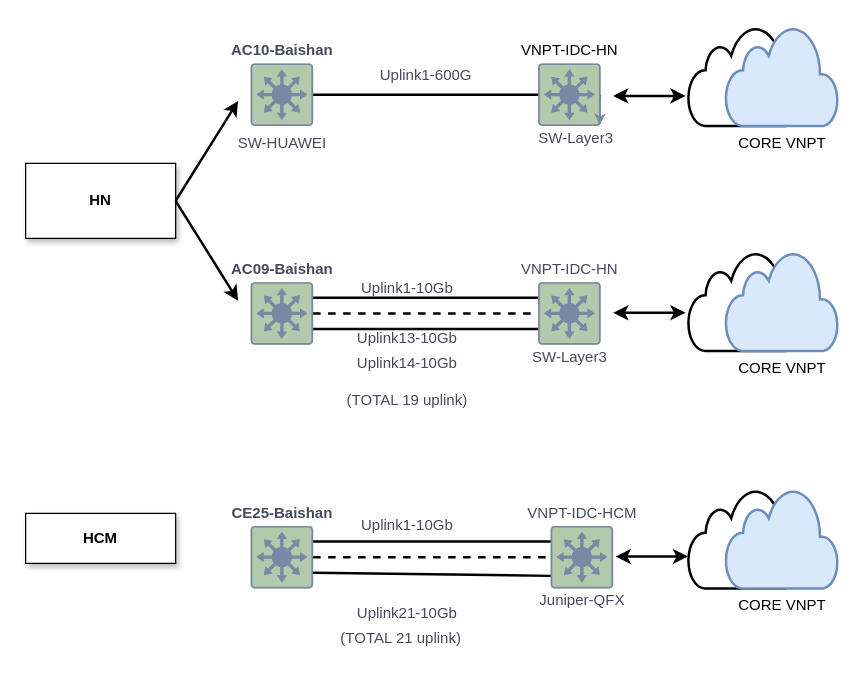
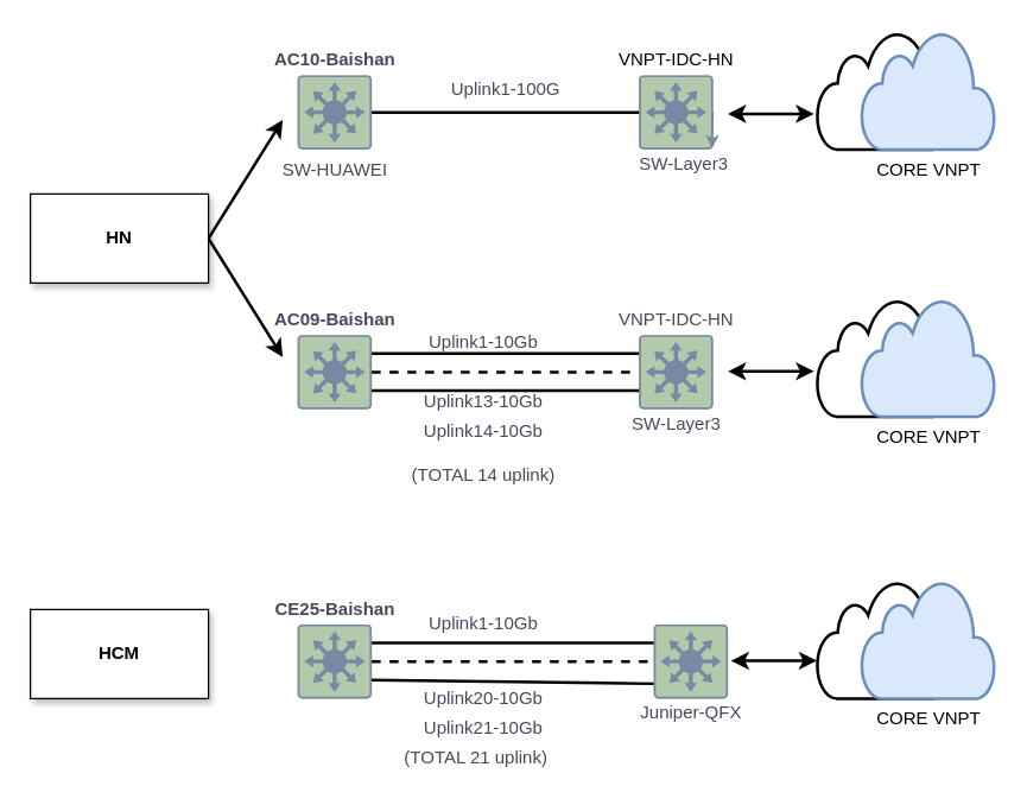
  <mxCell id="0" />
  <mxCell id="1" parent="0" />
  <mxCell id="2" value="" style="sketch=0;points=[[0.015,0.015,0],[0.985,0.015,0],[0.985,0.985,0],[0.015,0.985,0],[0.25,0,0],[0.5,0,0],[0.75,0,0],[1,0.25,0],[1,0.5,0],[1,0.75,0],[0.75,1,0],[0.5,1,0],[0.25,1,0],[0,0.75,0],[0,0.5,0],[0,0.25,0]];verticalLabelPosition=bottom;html=1;verticalAlign=top;aspect=fixed;align=center;pointerEvents=1;shape=mxgraph.cisco19.rect;prIcon=l3_switch;fillColor=#B2C9AB;strokeColor=#788AA3;fontColor=#46495D;" vertex="1" parent="1"><mxGeometry x="200" y="225" width="50" height="50" as="geometry" /></mxCell>
  <mxCell id="3" value="SW-HUAWEI" style="sketch=0;points=[[0.015,0.015,0],[0.985,0.015,0],[0.985,0.985,0],[0.015,0.985,0],[0.25,0,0],[0.5,0,0],[0.75,0,0],[1,0.25,0],[1,0.5,0],[1,0.75,0],[0.75,1,0],[0.5,1,0],[0.25,1,0],[0,0.75,0],[0,0.5,0],[0,0.25,0]];verticalLabelPosition=bottom;html=1;verticalAlign=top;aspect=fixed;align=center;pointerEvents=1;shape=mxgraph.cisco19.rect;prIcon=l3_switch;fillColor=#B2C9AB;strokeColor=#788AA3;fontColor=#46495D;" vertex="1" parent="1"><mxGeometry x="200" y="50" width="50" height="50" as="geometry" /></mxCell>
  <mxCell id="4" value="" style="sketch=0;points=[[0.015,0.015,0],[0.985,0.015,0],[0.985,0.985,0],[0.015,0.985,0],[0.25,0,0],[0.5,0,0],[0.75,0,0],[1,0.25,0],[1,0.5,0],[1,0.75,0],[0.75,1,0],[0.5,1,0],[0.25,1,0],[0,0.75,0],[0,0.5,0],[0,0.25,0]];verticalLabelPosition=bottom;html=1;verticalAlign=top;aspect=fixed;align=center;pointerEvents=1;shape=mxgraph.cisco19.rect;prIcon=l3_switch;fillColor=#B2C9AB;strokeColor=#788AA3;fontColor=#46495D;" vertex="1" parent="1"><mxGeometry x="430" y="50" width="50" height="50" as="geometry" /></mxCell>
  <mxCell id="5" style="edgeStyle=orthogonalEdgeStyle;rounded=0;orthogonalLoop=1;jettySize=auto;html=1;exitX=1;exitY=0.5;exitDx=0;exitDy=0;exitPerimeter=0;strokeColor=#788AA3;fontColor=#46495D;" edge="1" parent="1" source="6"><mxGeometry relative="1" as="geometry"><mxPoint x="480" y="250" as="targetPoint" /></mxGeometry></mxCell>
  <mxCell id="6" value="" style="sketch=0;points=[[0.015,0.015,0],[0.985,0.015,0],[0.985,0.985,0],[0.015,0.985,0],[0.25,0,0],[0.5,0,0],[0.75,0,0],[1,0.25,0],[1,0.5,0],[1,0.75,0],[0.75,1,0],[0.5,1,0],[0.25,1,0],[0,0.75,0],[0,0.5,0],[0,0.25,0]];verticalLabelPosition=bottom;html=1;verticalAlign=top;aspect=fixed;align=center;pointerEvents=1;shape=mxgraph.cisco19.rect;prIcon=l3_switch;fillColor=#B2C9AB;strokeColor=#788AA3;fontColor=#46495D;" vertex="1" parent="1"><mxGeometry x="430" y="225" width="50" height="50" as="geometry" /></mxCell>
  <mxCell id="7" value="" style="sketch=0;points=[[0.015,0.015,0],[0.985,0.015,0],[0.985,0.985,0],[0.015,0.985,0],[0.25,0,0],[0.5,0,0],[0.75,0,0],[1,0.25,0],[1,0.5,0],[1,0.75,0],[0.75,1,0],[0.5,1,0],[0.25,1,0],[0,0.75,0],[0,0.5,0],[0,0.25,0]];verticalLabelPosition=bottom;html=1;verticalAlign=top;aspect=fixed;align=center;pointerEvents=1;shape=mxgraph.cisco19.rect;prIcon=l3_switch;fillColor=#B2C9AB;strokeColor=#788AA3;fontColor=#46495D;" vertex="1" parent="1"><mxGeometry x="200" y="420" width="50" height="50" as="geometry" /></mxCell>
  <mxCell id="8" value="" style="sketch=0;points=[[0.015,0.015,0],[0.985,0.015,0],[0.985,0.985,0],[0.015,0.985,0],[0.25,0,0],[0.5,0,0],[0.75,0,0],[1,0.25,0],[1,0.5,0],[1,0.75,0],[0.75,1,0],[0.5,1,0],[0.25,1,0],[0,0.75,0],[0,0.5,0],[0,0.25,0]];verticalLabelPosition=bottom;html=1;verticalAlign=top;aspect=fixed;align=center;pointerEvents=1;shape=mxgraph.cisco19.rect;prIcon=l3_switch;fillColor=#B2C9AB;strokeColor=#788AA3;fontColor=#46495D;" vertex="1" parent="1"><mxGeometry x="440" y="420" width="50" height="50" as="geometry" /></mxCell>
  <mxCell id="9" style="edgeStyle=orthogonalEdgeStyle;rounded=0;orthogonalLoop=1;jettySize=auto;html=1;exitX=1;exitY=0.5;exitDx=0;exitDy=0;exitPerimeter=0;entryX=0.985;entryY=0.985;entryDx=0;entryDy=0;entryPerimeter=0;strokeColor=#788AA3;fontColor=#46495D;" edge="1" parent="1" source="4" target="4"><mxGeometry relative="1" as="geometry" /></mxCell>
  <mxCell id="10" value="" style="html=1;rounded=1;sketch=0;fontColor=#46495D;strokeColor=default;fillColor=#B2C9AB;exitX=1;exitY=0.5;exitDx=0;exitDy=0;exitPerimeter=0;entryX=0;entryY=0.5;entryDx=0;entryDy=0;entryPerimeter=0;strokeWidth=2;endArrow=none;endFill=0;" edge="1" parent="1" source="3" target="4"><mxGeometry width="100" relative="1" as="geometry"><mxPoint x="370" y="370" as="sourcePoint" /><mxPoint x="470" y="370" as="targetPoint" /></mxGeometry></mxCell>
  <mxCell id="11" value="&lt;b&gt;AC10-Baishan&lt;/b&gt;" style="text;html=1;resizable=0;autosize=1;align=center;verticalAlign=middle;points=[];fillColor=none;strokeColor=none;rounded=0;sketch=0;fontColor=#46495D;" vertex="1" parent="1"><mxGeometry x="175" y="30" width="100" height="20" as="geometry" /></mxCell>
  <mxCell id="12" value="VNPT-IDC-HN" style="text;html=1;resizable=0;autosize=1;align=center;verticalAlign=middle;points=[];rounded=0;sketch=0;" vertex="1" parent="1"><mxGeometry x="410" y="30" width="90" height="20" as="geometry" /></mxCell>
- <mxCell id="13" value="Uplink1-600G" style="text;html=1;align=center;verticalAlign=middle;resizable=0;points=[];autosize=1;strokeColor=none;fillColor=none;fontColor=#46495D;" vertex="1" parent="1"><mxGeometry x="295" y="50" width="90" height="20" as="geometry" /></mxCell>
+ <mxCell id="13" value="Uplink1-100G" style="text;html=1;align=center;verticalAlign=middle;resizable=0;points=[];autosize=1;strokeColor=none;fillColor=none;fontColor=#46495D;" vertex="1" parent="1"><mxGeometry x="295" y="50" width="90" height="20" as="geometry" /></mxCell>
  <mxCell id="14" value="&lt;b&gt;AC09-Baishan&lt;/b&gt;" style="text;html=1;resizable=0;autosize=1;align=center;verticalAlign=middle;points=[];fillColor=none;strokeColor=none;rounded=0;sketch=0;fontColor=#46495D;" vertex="1" parent="1"><mxGeometry x="175" y="205" width="100" height="20" as="geometry" /></mxCell>
  <mxCell id="15" value="VNPT-IDC-HN" style="text;html=1;align=center;verticalAlign=middle;resizable=0;points=[];autosize=1;strokeColor=none;fillColor=none;fontColor=#46495D;" vertex="1" parent="1"><mxGeometry x="410" y="205" width="90" height="20" as="geometry" /></mxCell>
  <mxCell id="16" value="" style="html=1;rounded=1;sketch=0;fontColor=#46495D;strokeColor=default;fillColor=#B2C9AB;exitX=1;exitY=0.25;exitDx=0;exitDy=0;exitPerimeter=0;entryX=0;entryY=0.25;entryDx=0;entryDy=0;entryPerimeter=0;strokeWidth=2;endArrow=none;endFill=0;" edge="1" parent="1" source="2" target="6"><mxGeometry width="100" relative="1" as="geometry"><mxPoint x="260" y="90" as="sourcePoint" /><mxPoint x="440" y="90" as="targetPoint" /><Array as="points" /></mxGeometry></mxCell>
  <mxCell id="17" value="" style="html=1;rounded=1;sketch=0;fontColor=#46495D;strokeColor=default;fillColor=#B2C9AB;exitX=1;exitY=0.5;exitDx=0;exitDy=0;exitPerimeter=0;entryX=0;entryY=0.5;entryDx=0;entryDy=0;entryPerimeter=0;strokeWidth=2;endArrow=none;endFill=0;dashed=1;" edge="1" parent="1" source="2" target="6"><mxGeometry width="100" relative="1" as="geometry"><mxPoint x="260" y="247.5" as="sourcePoint" /><mxPoint x="440" y="247.5" as="targetPoint" /><Array as="points" /></mxGeometry></mxCell>
  <mxCell id="18" value="" style="html=1;rounded=1;sketch=0;fontColor=#46495D;strokeColor=default;fillColor=#B2C9AB;exitX=1;exitY=0.75;exitDx=0;exitDy=0;exitPerimeter=0;entryX=0;entryY=0.75;entryDx=0;entryDy=0;entryPerimeter=0;strokeWidth=2;endArrow=none;endFill=0;" edge="1" parent="1" source="2" target="6"><mxGeometry width="100" relative="1" as="geometry"><mxPoint x="260" y="247.5" as="sourcePoint" /><mxPoint x="440" y="247.5" as="targetPoint" /><Array as="points" /></mxGeometry></mxCell>
  <mxCell id="19" value="" style="html=1;rounded=1;sketch=0;fontColor=#46495D;strokeColor=default;fillColor=#B2C9AB;exitX=1;exitY=0.25;exitDx=0;exitDy=0;exitPerimeter=0;entryX=0;entryY=0.25;entryDx=0;entryDy=0;entryPerimeter=0;strokeWidth=2;endArrow=none;endFill=0;" edge="1" parent="1" source="7" target="8"><mxGeometry width="100" relative="1" as="geometry"><mxPoint x="260" y="242.5" as="sourcePoint" /><mxPoint x="440" y="242.5" as="targetPoint" /><Array as="points" /></mxGeometry></mxCell>
  <mxCell id="20" value="" style="html=1;rounded=1;sketch=0;fontColor=#46495D;strokeColor=default;fillColor=#B2C9AB;exitX=1;exitY=0.5;exitDx=0;exitDy=0;exitPerimeter=0;entryX=0;entryY=0.5;entryDx=0;entryDy=0;entryPerimeter=0;strokeWidth=2;endArrow=none;endFill=0;dashed=1;" edge="1" parent="1" source="7" target="8"><mxGeometry width="100" relative="1" as="geometry"><mxPoint x="260" y="255" as="sourcePoint" /><mxPoint x="440" y="255" as="targetPoint" /><Array as="points" /></mxGeometry></mxCell>
  <mxCell id="21" value="" style="html=1;rounded=1;sketch=0;fontColor=#46495D;strokeColor=default;fillColor=#B2C9AB;exitX=1;exitY=0.75;exitDx=0;exitDy=0;exitPerimeter=0;entryX=0;entryY=0.75;entryDx=0;entryDy=0;entryPerimeter=0;strokeWidth=2;endArrow=none;endFill=0;" edge="1" parent="1" source="7"><mxGeometry width="100" relative="1" as="geometry"><mxPoint x="260" y="460" as="sourcePoint" /><mxPoint x="440" y="460" as="targetPoint" /><Array as="points" /></mxGeometry></mxCell>
  <mxCell id="22" value="&lt;b&gt;CE25-Baishan&lt;/b&gt;" style="text;html=1;resizable=0;autosize=1;align=center;verticalAlign=middle;points=[];fillColor=none;strokeColor=none;rounded=0;sketch=0;fontColor=#46495D;" vertex="1" parent="1"><mxGeometry x="175" y="400" width="100" height="20" as="geometry" /></mxCell>
- <mxCell id="23" value="VNPT-IDC-HCM" style="text;html=1;align=center;verticalAlign=middle;resizable=0;points=[];autosize=1;strokeColor=none;fillColor=none;fontColor=#46495D;" vertex="1" parent="1"><mxGeometry x="415" y="400" width="100" height="20" as="geometry" /></mxCell>
  <mxCell id="24" value="" style="html=1;verticalLabelPosition=bottom;align=center;labelBackgroundColor=#ffffff;verticalAlign=top;strokeWidth=2;shadow=0;dashed=0;shape=mxgraph.ios7.icons.cloud;rounded=0;sketch=0;" vertex="1" parent="1"><mxGeometry x="550" y="20" width="90" height="80" as="geometry" /></mxCell>
  <mxCell id="25" value="CORE VNPT" style="html=1;verticalLabelPosition=bottom;align=center;labelBackgroundColor=#ffffff;verticalAlign=top;strokeWidth=2;shadow=0;dashed=0;shape=mxgraph.ios7.icons.cloud;rounded=0;sketch=0;fillColor=#dae8fc;strokeColor=#6c8ebf;" vertex="1" parent="1"><mxGeometry x="580" y="20" width="90" height="80" as="geometry" /></mxCell>
  <mxCell id="26" value="" style="html=1;verticalLabelPosition=bottom;align=center;labelBackgroundColor=#ffffff;verticalAlign=top;strokeWidth=2;shadow=0;dashed=0;shape=mxgraph.ios7.icons.cloud;rounded=0;sketch=0;" vertex="1" parent="1"><mxGeometry x="550" y="200" width="90" height="80" as="geometry" /></mxCell>
  <mxCell id="27" value="CORE VNPT" style="html=1;verticalLabelPosition=bottom;align=center;labelBackgroundColor=#ffffff;verticalAlign=top;strokeWidth=2;shadow=0;dashed=0;shape=mxgraph.ios7.icons.cloud;rounded=0;sketch=0;fillColor=#dae8fc;strokeColor=#6c8ebf;" vertex="1" parent="1"><mxGeometry x="580" y="200" width="90" height="80" as="geometry" /></mxCell>
  <mxCell id="28" value="" style="html=1;verticalLabelPosition=bottom;align=center;labelBackgroundColor=#ffffff;verticalAlign=top;strokeWidth=2;shadow=0;dashed=0;shape=mxgraph.ios7.icons.cloud;rounded=0;sketch=0;" vertex="1" parent="1"><mxGeometry x="550" y="390" width="90" height="80" as="geometry" /></mxCell>
  <mxCell id="29" value="CORE VNPT" style="html=1;verticalLabelPosition=bottom;align=center;labelBackgroundColor=#ffffff;verticalAlign=top;strokeWidth=2;shadow=0;dashed=0;shape=mxgraph.ios7.icons.cloud;rounded=0;sketch=0;fillColor=#dae8fc;strokeColor=#6c8ebf;" vertex="1" parent="1"><mxGeometry x="580" y="390" width="90" height="80" as="geometry" /></mxCell>
  <mxCell id="30" value="" style="html=1;rounded=1;sketch=0;fontColor=#46495D;strokeColor=default;fillColor=#B2C9AB;entryX=-0.022;entryY=0.7;entryDx=0;entryDy=0;entryPerimeter=0;strokeWidth=2;endArrow=classic;endFill=1;startArrow=classic;startFill=1;" edge="1" parent="1" target="24"><mxGeometry width="100" relative="1" as="geometry"><mxPoint x="490" y="76" as="sourcePoint" /><mxPoint x="570" y="70" as="targetPoint" /><Array as="points"><mxPoint x="510" y="76" /></Array></mxGeometry></mxCell>
  <mxCell id="31" value="" style="html=1;rounded=1;sketch=0;fontColor=#46495D;strokeColor=default;fillColor=#B2C9AB;entryX=-0.022;entryY=0.7;entryDx=0;entryDy=0;entryPerimeter=0;strokeWidth=2;endArrow=classic;endFill=1;startArrow=classic;startFill=1;" edge="1" parent="1"><mxGeometry width="100" relative="1" as="geometry"><mxPoint x="490" y="249.5" as="sourcePoint" /><mxPoint x="548.02" y="249.5" as="targetPoint" /><Array as="points" /></mxGeometry></mxCell>
  <mxCell id="32" value="" style="html=1;rounded=1;sketch=0;fontColor=#46495D;strokeColor=default;fillColor=#B2C9AB;entryX=-0.022;entryY=0.7;entryDx=0;entryDy=0;entryPerimeter=0;strokeWidth=2;endArrow=classic;endFill=1;startArrow=classic;startFill=1;" edge="1" parent="1"><mxGeometry width="100" relative="1" as="geometry"><mxPoint x="491.98" y="444.5" as="sourcePoint" /><mxPoint x="550" y="444.5" as="targetPoint" /><Array as="points"><mxPoint x="511.98" y="444.5" /></Array></mxGeometry></mxCell>
  <mxCell id="33" value="Uplink1-10Gb" style="text;html=1;align=center;verticalAlign=middle;resizable=0;points=[];autosize=1;strokeColor=none;fillColor=none;fontColor=#46495D;" vertex="1" parent="1"><mxGeometry x="280" y="220" width="90" height="20" as="geometry" /></mxCell>
  <mxCell id="34" value="Uplink14-10Gb" style="text;html=1;align=center;verticalAlign=middle;resizable=0;points=[];autosize=1;strokeColor=none;fillColor=none;fontColor=#46495D;" vertex="1" parent="1"><mxGeometry x="275" y="280" width="100" height="20" as="geometry" /></mxCell>
  <mxCell id="35" value="Uplink13-10Gb" style="text;html=1;align=center;verticalAlign=middle;resizable=0;points=[];autosize=1;strokeColor=none;fillColor=none;fontColor=#46495D;" vertex="1" parent="1"><mxGeometry x="275" y="260" width="100" height="20" as="geometry" /></mxCell>
  <mxCell id="36" value="Uplink1-10Gb" style="text;html=1;align=center;verticalAlign=middle;resizable=0;points=[];autosize=1;strokeColor=none;fillColor=none;fontColor=#46495D;" vertex="1" parent="1"><mxGeometry x="280" y="410" width="90" height="20" as="geometry" /></mxCell>
  <mxCell id="37" value="Uplink21-10Gb" style="text;html=1;align=center;verticalAlign=middle;resizable=0;points=[];autosize=1;strokeColor=none;fillColor=none;fontColor=#46495D;" vertex="1" parent="1"><mxGeometry x="275" y="480" width="100" height="20" as="geometry" /></mxCell>
+ <mxCell id="38" value="Uplink20-10Gb" style="text;html=1;align=center;verticalAlign=middle;resizable=0;points=[];autosize=1;strokeColor=none;fillColor=none;fontColor=#46495D;" vertex="1" parent="1"><mxGeometry x="275" y="460" width="100" height="20" as="geometry" /></mxCell>
  <mxCell id="39" value="SW-Layer3" style="text;html=1;align=center;verticalAlign=middle;resizable=0;points=[];autosize=1;strokeColor=none;fillColor=none;fontColor=#46495D;" vertex="1" parent="1"><mxGeometry x="420" y="100" width="80" height="20" as="geometry" /></mxCell>
  <mxCell id="40" value="SW-Layer3" style="text;html=1;align=center;verticalAlign=middle;resizable=0;points=[];autosize=1;strokeColor=none;fillColor=none;fontColor=#46495D;" vertex="1" parent="1"><mxGeometry x="415" y="275" width="80" height="20" as="geometry" /></mxCell>
  <mxCell id="41" value="Juniper-QFX" style="text;html=1;align=center;verticalAlign=middle;resizable=0;points=[];autosize=1;strokeColor=none;fillColor=none;fontColor=#46495D;" vertex="1" parent="1"><mxGeometry x="425" y="470" width="80" height="20" as="geometry" /></mxCell>
  <mxCell id="42" value="(TOTAL 21 uplink)" style="text;html=1;align=center;verticalAlign=middle;resizable=0;points=[];autosize=1;strokeColor=none;fillColor=none;fontColor=#46495D;" vertex="1" parent="1"><mxGeometry x="265" y="500" width="110" height="20" as="geometry" /></mxCell>
  <mxCell id="43" value="&lt;b&gt;HN&lt;/b&gt;" style="rounded=0;whiteSpace=wrap;html=1;shadow=1;sketch=0;" vertex="1" parent="1"><mxGeometry x="20" y="130" width="120" height="60" as="geometry" /></mxCell>
- <mxCell id="44" value="&lt;b&gt;HCM&lt;/b&gt;" style="rounded=0;whiteSpace=wrap;html=1;shadow=1;sketch=0;" vertex="1" parent="1"><mxGeometry x="20" y="410" width="120" height="40" as="geometry" /></mxCell>
- <mxCell id="45" value="(TOTAL 19 uplink)" style="text;html=1;align=center;verticalAlign=middle;resizable=0;points=[];autosize=1;strokeColor=none;fillColor=none;fontColor=#46495D;" vertex="1" parent="1"><mxGeometry x="270" y="310" width="110" height="20" as="geometry" /></mxCell>
+ <mxCell id="44" value="&lt;b&gt;HCM&lt;/b&gt;" style="rounded=0;whiteSpace=wrap;html=1;shadow=1;sketch=0;" vertex="1" parent="1"><mxGeometry x="20" y="410" width="120" height="60" as="geometry" /></mxCell>
+ <mxCell id="45" value="(TOTAL 14 uplink)" style="text;html=1;align=center;verticalAlign=middle;resizable=0;points=[];autosize=1;strokeColor=none;fillColor=none;fontColor=#46495D;" vertex="1" parent="1"><mxGeometry x="270" y="310" width="110" height="20" as="geometry" /></mxCell>
  <mxCell id="46" value="" style="html=1;rounded=1;sketch=0;fontColor=#46495D;strokeColor=default;fillColor=#B2C9AB;strokeWidth=2;endArrow=classic;endFill=1;startArrow=none;startFill=0;exitX=1;exitY=0.5;exitDx=0;exitDy=0;" edge="1" parent="1" source="43"><mxGeometry width="100" relative="1" as="geometry"><mxPoint x="130" y="149.5" as="sourcePoint" /><mxPoint x="190" y="80" as="targetPoint" /><Array as="points" /></mxGeometry></mxCell>
  <mxCell id="47" value="" style="html=1;rounded=1;sketch=0;fontColor=#46495D;strokeColor=default;fillColor=#B2C9AB;strokeWidth=2;endArrow=classic;endFill=1;startArrow=none;startFill=0;" edge="1" parent="1"><mxGeometry width="100" relative="1" as="geometry"><mxPoint x="140" y="160" as="sourcePoint" /><mxPoint x="190" y="240" as="targetPoint" /><Array as="points" /></mxGeometry></mxCell>
